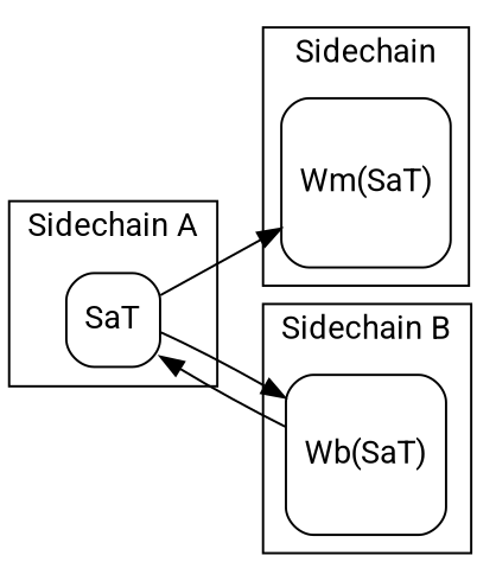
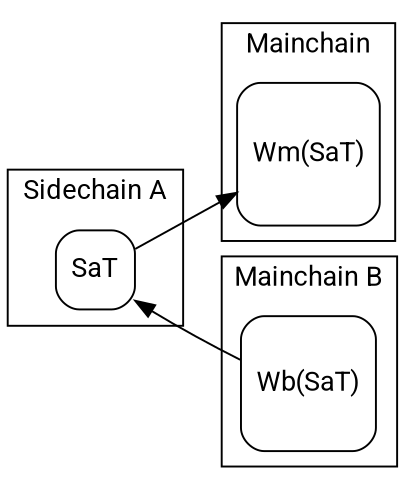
  digraph {
    fontname=Roboto
    rankdir=LR
    node [fontname=Roboto shape=square style=rounded]
    edge [fontname=Roboto]
    n1 [label=SaT]
    n2 [label="Wm(SaT)"]
    n3 [label="Wb(SaT)"]
    subgraph cluster_1 {
      label="Sidechain A"
      n1
    }
    subgraph cluster_2 {
-     label=Sidechain
+     label=Mainchain
      n2
    }
    subgraph cluster_3 {
-     label="Sidechain B"
+     label="Mainchain B"
      n3
    }
    n1 -> n2
-   n1 -> n3
    n3 -> n1
  }
